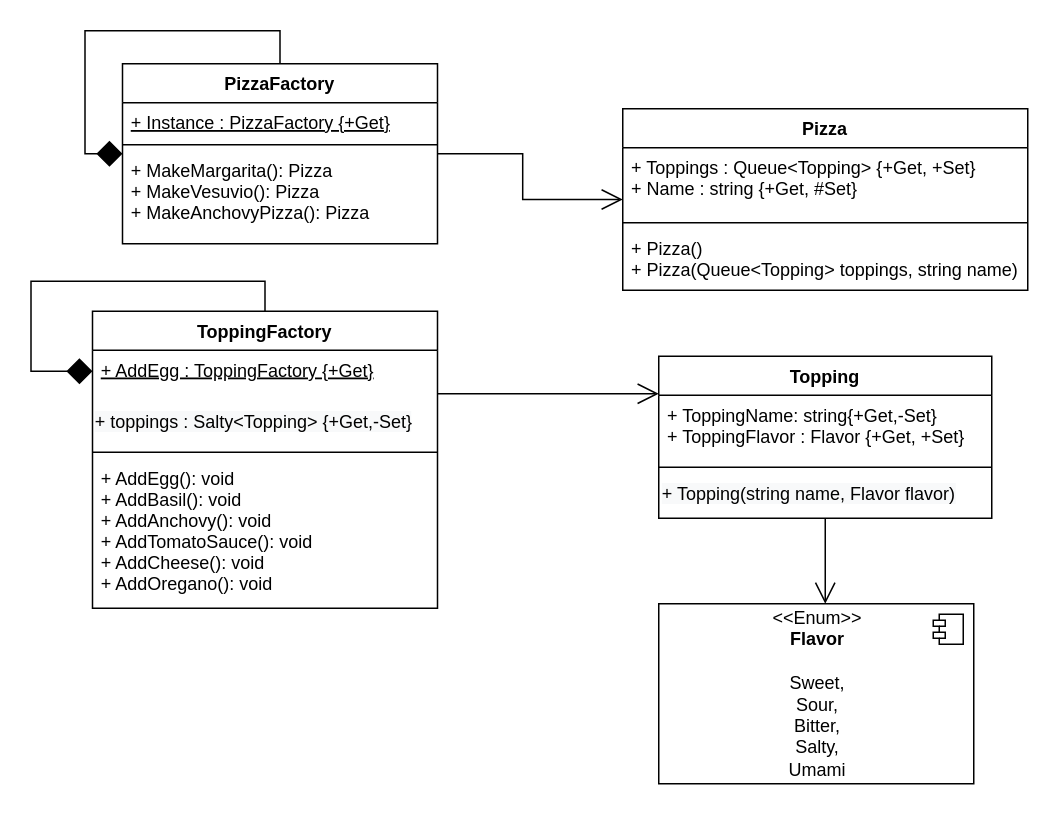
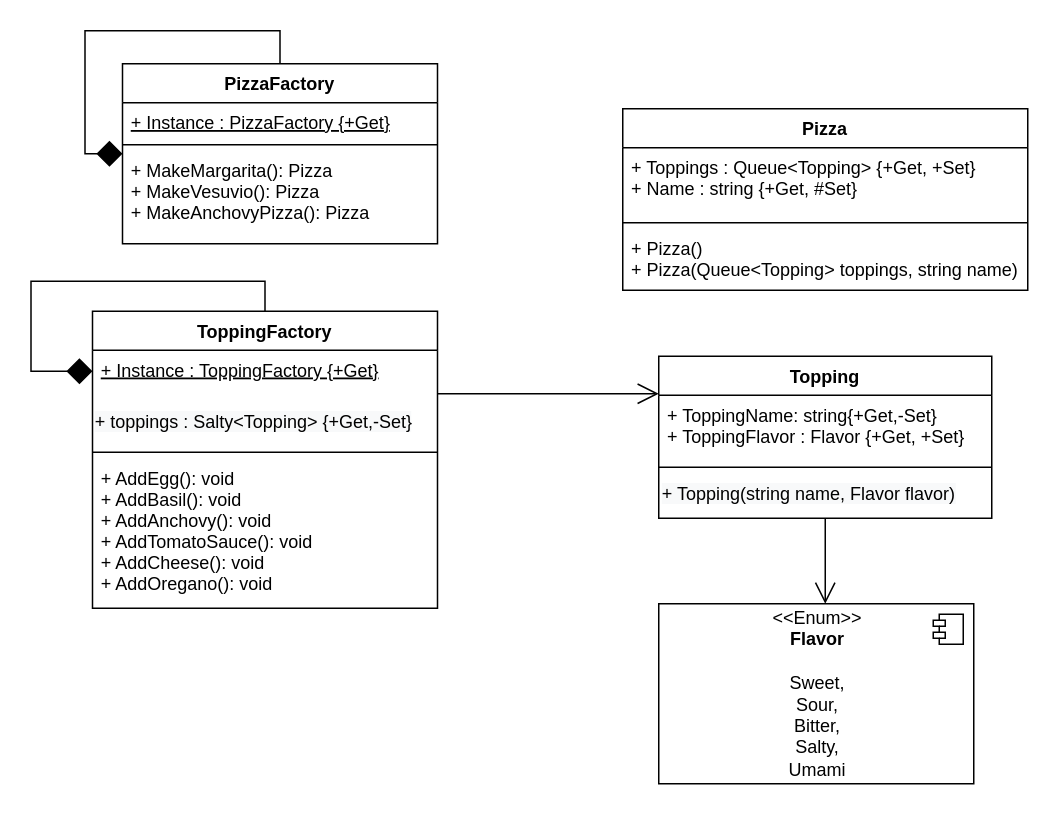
  <mxCell id="0" />
  <mxCell id="1" parent="0" />
  <mxCell id="2" value="Pizza" style="swimlane;fontStyle=1;align=center;verticalAlign=top;childLayout=stackLayout;horizontal=1;startSize=26;horizontalStack=0;resizeParent=1;resizeParentMax=0;resizeLast=0;collapsible=1;marginBottom=0;" vertex="1" parent="1"><mxGeometry x="414.5" y="72" width="270" height="121" as="geometry" /></mxCell>
  <mxCell id="3" value="+ Toppings : Queue&lt;Topping&gt; {+Get, +Set}&#10;+ Name : string {+Get, #Set}" style="text;strokeColor=none;fillColor=none;align=left;verticalAlign=top;spacingLeft=4;spacingRight=4;overflow=hidden;rotatable=0;points=[[0,0.5],[1,0.5]];portConstraint=eastwest;" vertex="1" parent="2"><mxGeometry y="26" width="270" height="46" as="geometry" /></mxCell>
  <mxCell id="4" value="" style="line;strokeWidth=1;fillColor=none;align=left;verticalAlign=middle;spacingTop=-1;spacingLeft=3;spacingRight=3;rotatable=0;labelPosition=right;points=[];portConstraint=eastwest;" vertex="1" parent="2"><mxGeometry y="72" width="270" height="8" as="geometry" /></mxCell>
  <mxCell id="5" value="+ Pizza()&#10;+ Pizza(Queue&lt;Topping&gt; toppings, string name)" style="text;strokeColor=none;fillColor=none;align=left;verticalAlign=top;spacingLeft=4;spacingRight=4;overflow=hidden;rotatable=0;points=[[0,0.5],[1,0.5]];portConstraint=eastwest;" vertex="1" parent="2"><mxGeometry y="80" width="270" height="41" as="geometry" /></mxCell>
  <mxCell id="6" value="PizzaFactory" style="swimlane;fontStyle=1;align=center;verticalAlign=top;childLayout=stackLayout;horizontal=1;startSize=26;horizontalStack=0;resizeParent=1;resizeParentMax=0;resizeLast=0;collapsible=1;marginBottom=0;" vertex="1" parent="1"><mxGeometry x="81" y="42" width="210" height="120" as="geometry" /></mxCell>
  <mxCell id="7" value="+ Instance : PizzaFactory {+Get}" style="text;strokeColor=none;fillColor=none;align=left;verticalAlign=top;spacingLeft=4;spacingRight=4;overflow=hidden;rotatable=0;points=[[0,0.5],[1,0.5]];portConstraint=eastwest;fontStyle=4" vertex="1" parent="6"><mxGeometry y="26" width="210" height="24" as="geometry" /></mxCell>
  <mxCell id="8" value="" style="line;strokeWidth=1;fillColor=none;align=left;verticalAlign=middle;spacingTop=-1;spacingLeft=3;spacingRight=3;rotatable=0;labelPosition=right;points=[];portConstraint=eastwest;" vertex="1" parent="6"><mxGeometry y="50" width="210" height="8" as="geometry" /></mxCell>
  <mxCell id="9" value="+ MakeMargarita(): Pizza&#10;+ MakeVesuvio(): Pizza&#10;+ MakeAnchovyPizza(): Pizza &#10;" style="text;strokeColor=none;fillColor=none;align=left;verticalAlign=top;spacingLeft=4;spacingRight=4;overflow=hidden;rotatable=0;points=[[0,0.5],[1,0.5]];portConstraint=eastwest;" vertex="1" parent="6"><mxGeometry y="58" width="210" height="62" as="geometry" /></mxCell>
  <mxCell id="10" style="edgeStyle=orthogonalEdgeStyle;rounded=0;orthogonalLoop=1;jettySize=auto;html=1;endArrow=open;endFill=0;endSize=12;" edge="1" parent="1" source="11" target="16"><mxGeometry relative="1" as="geometry"><Array as="points"><mxPoint x="431" y="262" /><mxPoint x="431" y="262" /></Array></mxGeometry></mxCell>
  <mxCell id="11" value="ToppingFactory" style="swimlane;fontStyle=1;align=center;verticalAlign=top;childLayout=stackLayout;horizontal=1;startSize=26;horizontalStack=0;resizeParent=1;resizeParentMax=0;resizeLast=0;collapsible=1;marginBottom=0;" vertex="1" parent="1"><mxGeometry x="61" y="207" width="230" height="198" as="geometry" /></mxCell>
- <mxCell id="12" value="+ AddEgg : ToppingFactory {+Get}&#10;" style="text;strokeColor=none;fillColor=none;align=left;verticalAlign=top;spacingLeft=4;spacingRight=4;overflow=hidden;rotatable=0;points=[[0,0.5],[1,0.5]];portConstraint=eastwest;fontStyle=4" vertex="1" parent="11"><mxGeometry y="26" width="230" height="34" as="geometry" /></mxCell>
+ <mxCell id="12" value="+ Instance : ToppingFactory {+Get}&#10;" style="text;strokeColor=none;fillColor=none;align=left;verticalAlign=top;spacingLeft=4;spacingRight=4;overflow=hidden;rotatable=0;points=[[0,0.5],[1,0.5]];portConstraint=eastwest;fontStyle=4" vertex="1" parent="11"><mxGeometry y="26" width="230" height="34" as="geometry" /></mxCell>
  <mxCell id="13" value="&lt;span style=&quot;color: rgb(0, 0, 0); font-family: helvetica; font-size: 12px; font-style: normal; font-weight: 400; letter-spacing: normal; text-align: left; text-indent: 0px; text-transform: none; word-spacing: 0px; background-color: rgb(248, 249, 250); display: inline; float: none;&quot;&gt;+ toppings : Salty&amp;lt;Topping&amp;gt; {+Get,-Set}&lt;/span&gt;" style="text;whiteSpace=wrap;html=1;" vertex="1" parent="11"><mxGeometry y="60" width="230" height="30" as="geometry" /></mxCell>
  <mxCell id="14" value="" style="line;strokeWidth=1;fillColor=none;align=left;verticalAlign=middle;spacingTop=-1;spacingLeft=3;spacingRight=3;rotatable=0;labelPosition=right;points=[];portConstraint=eastwest;" vertex="1" parent="11"><mxGeometry y="90" width="230" height="8" as="geometry" /></mxCell>
  <mxCell id="15" value="+ AddEgg(): void&#10;+ AddBasil(): void &#10;+ AddAnchovy(): void&#10;+ AddTomatoSauce(): void&#10;+ AddCheese(): void&#10;+ AddOregano(): void " style="text;strokeColor=none;fillColor=none;align=left;verticalAlign=top;spacingLeft=4;spacingRight=4;overflow=hidden;rotatable=0;points=[[0,0.5],[1,0.5]];portConstraint=eastwest;" vertex="1" parent="11"><mxGeometry y="98" width="230" height="100" as="geometry" /></mxCell>
  <mxCell id="16" value="Topping" style="swimlane;fontStyle=1;align=center;verticalAlign=top;childLayout=stackLayout;horizontal=1;startSize=26;horizontalStack=0;resizeParent=1;resizeParentMax=0;resizeLast=0;collapsible=1;marginBottom=0;" vertex="1" parent="1"><mxGeometry x="438.5" y="237" width="222" height="108" as="geometry"><mxRectangle x="550" y="210" width="80" height="26" as="alternateBounds" /></mxGeometry></mxCell>
  <mxCell id="17" value="+ ToppingName: string{+Get,-Set}&#10;+ ToppingFlavor : Flavor {+Get, +Set}" style="text;strokeColor=none;fillColor=none;align=left;verticalAlign=top;spacingLeft=4;spacingRight=4;overflow=hidden;rotatable=0;points=[[0,0.5],[1,0.5]];portConstraint=eastwest;" vertex="1" parent="16"><mxGeometry y="26" width="222" height="44" as="geometry" /></mxCell>
  <mxCell id="18" value="" style="line;strokeWidth=1;fillColor=none;align=left;verticalAlign=middle;spacingTop=-1;spacingLeft=3;spacingRight=3;rotatable=0;labelPosition=right;points=[];portConstraint=eastwest;" vertex="1" parent="16"><mxGeometry y="70" width="222" height="8" as="geometry" /></mxCell>
  <mxCell id="19" value="&lt;span style=&quot;color: rgb(0 , 0 , 0) ; font-family: &amp;#34;helvetica&amp;#34; ; font-size: 12px ; font-style: normal ; font-weight: 400 ; letter-spacing: normal ; text-align: left ; text-indent: 0px ; text-transform: none ; word-spacing: 0px ; background-color: rgb(248 , 249 , 250) ; display: inline ; float: none&quot;&gt;+ Topping(string name, Flavor flavor)&lt;/span&gt;" style="text;whiteSpace=wrap;html=1;" vertex="1" parent="16"><mxGeometry y="78" width="222" height="30" as="geometry" /></mxCell>
- <mxCell id="20" style="edgeStyle=orthogonalEdgeStyle;rounded=0;orthogonalLoop=1;jettySize=auto;html=1;endArrow=open;endFill=0;endSize=12;" edge="1" parent="1" source="6" target="2"><mxGeometry relative="1" as="geometry"><Array as="points" /></mxGeometry></mxCell>
  <mxCell id="21" value="&amp;lt;&amp;lt;Enum&amp;gt;&amp;gt;&lt;br&gt;&lt;b&gt;Flavor&lt;/b&gt;&lt;br&gt;&lt;br&gt;&lt;div&gt;Sweet,&lt;/div&gt;&lt;div&gt;Sour,&lt;/div&gt;&lt;div&gt;Bitter,&lt;/div&gt;&lt;div&gt;Salty,&lt;/div&gt;&lt;div&gt;Umami&lt;/div&gt;" style="html=1;dropTarget=0;" vertex="1" parent="1"><mxGeometry x="438.5" y="402" width="210" height="120" as="geometry" /></mxCell>
  <mxCell id="22" value="" style="shape=module;jettyWidth=8;jettyHeight=4;" vertex="1" parent="21"><mxGeometry x="1" width="20" height="20" relative="1" as="geometry"><mxPoint x="-27" y="7" as="offset" /></mxGeometry></mxCell>
  <mxCell id="23" style="edgeStyle=orthogonalEdgeStyle;rounded=0;orthogonalLoop=1;jettySize=auto;html=1;exitX=0.5;exitY=1;exitDx=0;exitDy=0;endArrow=open;endFill=0;endSize=12;" edge="1" parent="1" source="19" target="21"><mxGeometry relative="1" as="geometry"><Array as="points"><mxPoint x="549" y="382" /><mxPoint x="549" y="382" /></Array></mxGeometry></mxCell>
  <mxCell id="24" style="edgeStyle=orthogonalEdgeStyle;rounded=0;orthogonalLoop=1;jettySize=auto;html=1;exitX=0.5;exitY=0;exitDx=0;exitDy=0;endArrow=diamond;endFill=1;endSize=15;" edge="1" parent="1" source="6" target="6"><mxGeometry relative="1" as="geometry"><Array as="points"><mxPoint x="186" y="20" /><mxPoint x="56" y="20" /><mxPoint x="56" y="102" /></Array></mxGeometry></mxCell>
  <mxCell id="25" style="edgeStyle=orthogonalEdgeStyle;rounded=0;orthogonalLoop=1;jettySize=auto;html=1;exitX=0.5;exitY=0;exitDx=0;exitDy=0;endArrow=diamond;endFill=1;endSize=15;" edge="1" parent="1" source="11" target="11"><mxGeometry relative="1" as="geometry"><Array as="points"><mxPoint x="176" y="187" /><mxPoint x="20" y="187" /><mxPoint x="20" y="247" /></Array></mxGeometry></mxCell>
